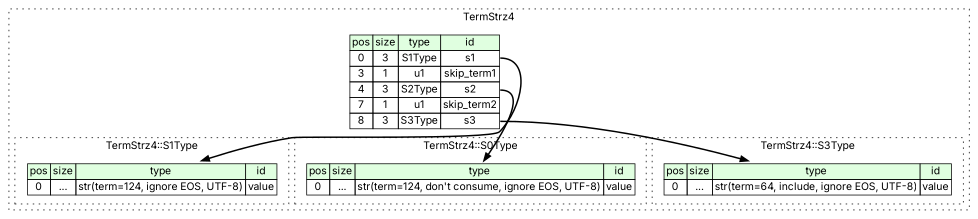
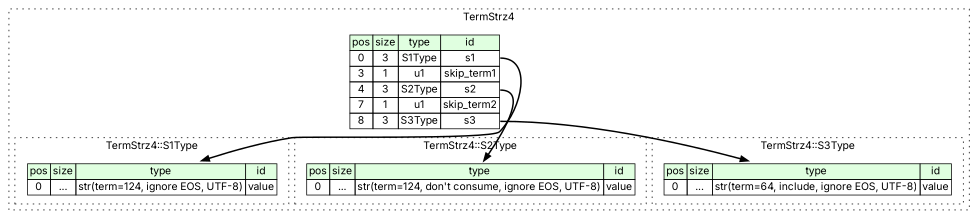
  digraph {
    rankdir=TB
    fontname=Inter
    node [shape=plaintext fontname=Inter]
    edge [style=bold fontname=Inter]
    n1 [label=<<TABLE BORDER="0" CELLBORDER="1" CELLSPACING="0"> 				<TR><TD BGCOLOR="#E0FFE0">pos</TD><TD BGCOLOR="#E0FFE0">size</TD><TD BGCOLOR="#E0FFE0">type</TD><TD BGCOLOR="#E0FFE0">id</TD></TR> 				<TR><TD PORT="value_pos">0</TD><TD PORT="value_size">...</TD><TD>str(term=124, ignore EOS, UTF-8)</TD><TD PORT="value_type">value</TD></TR> 			</TABLE>>]
    n2 [label=<<TABLE BORDER="0" CELLBORDER="1" CELLSPACING="0"> 				<TR><TD BGCOLOR="#E0FFE0">pos</TD><TD BGCOLOR="#E0FFE0">size</TD><TD BGCOLOR="#E0FFE0">type</TD><TD BGCOLOR="#E0FFE0">id</TD></TR> 				<TR><TD PORT="value_pos">0</TD><TD PORT="value_size">...</TD><TD>str(term=124, don't consume, ignore EOS, UTF-8)</TD><TD PORT="value_type">value</TD></TR> 			</TABLE>>]
    n3 [label=<<TABLE BORDER="0" CELLBORDER="1" CELLSPACING="0"> 				<TR><TD BGCOLOR="#E0FFE0">pos</TD><TD BGCOLOR="#E0FFE0">size</TD><TD BGCOLOR="#E0FFE0">type</TD><TD BGCOLOR="#E0FFE0">id</TD></TR> 				<TR><TD PORT="value_pos">0</TD><TD PORT="value_size">...</TD><TD>str(term=64, include, ignore EOS, UTF-8)</TD><TD PORT="value_type">value</TD></TR> 			</TABLE>>]
    n4 [label=<<TABLE BORDER="0" CELLBORDER="1" CELLSPACING="0"> 			<TR><TD BGCOLOR="#E0FFE0">pos</TD><TD BGCOLOR="#E0FFE0">size</TD><TD BGCOLOR="#E0FFE0">type</TD><TD BGCOLOR="#E0FFE0">id</TD></TR> 			<TR><TD PORT="s1_pos">0</TD><TD PORT="s1_size">3</TD><TD>S1Type</TD><TD PORT="s1_type">s1</TD></TR> 			<TR><TD PORT="skip_term1_pos">3</TD><TD PORT="skip_term1_size">1</TD><TD>u1</TD><TD PORT="skip_term1_type">skip_term1</TD></TR> 			<TR><TD PORT="s2_pos">4</TD><TD PORT="s2_size">3</TD><TD>S2Type</TD><TD PORT="s2_type">s2</TD></TR> 			<TR><TD PORT="skip_term2_pos">7</TD><TD PORT="skip_term2_size">1</TD><TD>u1</TD><TD PORT="skip_term2_type">skip_term2</TD></TR> 			<TR><TD PORT="s3_pos">8</TD><TD PORT="s3_size">3</TD><TD>S3Type</TD><TD PORT="s3_type">s3</TD></TR> 		</TABLE>>]
    subgraph cluster_1 {
      label=TermStrz4
      style=dotted
      n4
      subgraph cluster_2 {
        label="TermStrz4::S1Type"
        style=dotted
        n1
      }
      subgraph cluster_3 {
-       label="TermStrz4::S0Type"
+       label="TermStrz4::S2Type"
        style=dotted
        n2
      }
      subgraph cluster_4 {
        label="TermStrz4::S3Type"
        style=dotted
        n3
      }
    }
    n4 -> n1 [tailport=s1_type]
    n4 -> n2 [tailport=s2_type]
    n4 -> n3 [tailport=s3_type]
  }
